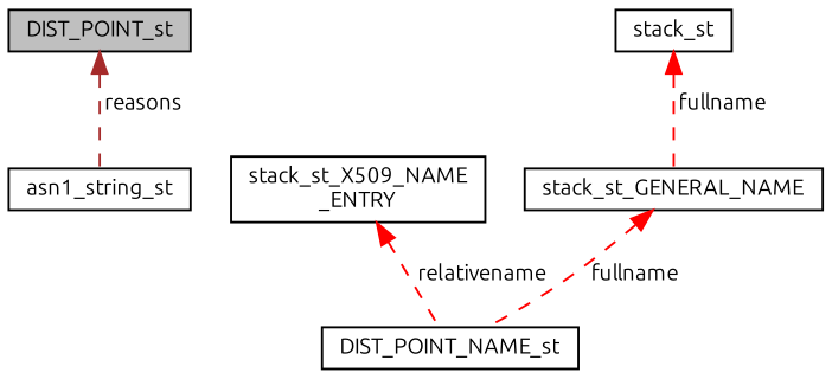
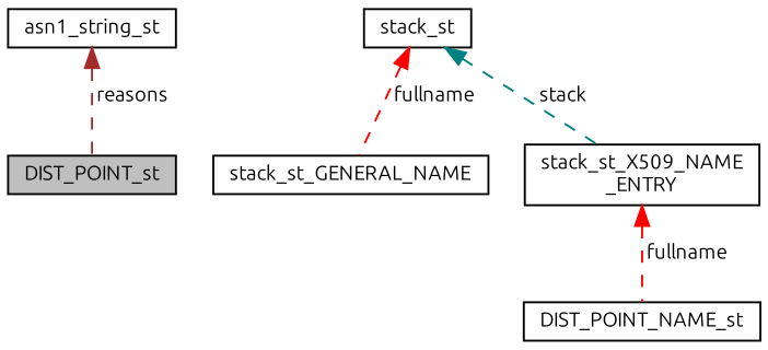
  digraph {
    fontname=Ubuntu
    node [color=black fillcolor=white fontname=Ubuntu fontsize=10 shape=record style=filled]
    edge [color=red dir=back fontname=Ubuntu fontsize=10 labelfontname=Helvetica labelfontsize=10 style=dashed]
    n1 [fillcolor=grey75 fontcolor=black height=0.2 label=DIST_POINT_st width=0.4]
    n2 [height=0.2 label=asn1_string_st width=0.4]
    n3 [height=0.2 label=stack_st_GENERAL_NAME width=0.4]
    n4 [height=0.2 label=DIST_POINT_NAME_st width=0.4]
    n5 [height=0.2 label=stack_st width=0.4]
    n6 [height=0.2 label="stack_st_X509_NAME\l_ENTRY" width=0.4]
-   n1 -> n2 [color=brown label=" reasons"]
-   n3 -> n4 [label=" fullname"]
+   n2 -> n1 [color=brown label=" reasons"]
    n5 -> n3 [label=" fullname"]
-   n6 -> n4 [label=" relativename"]
+   n5 -> n6 [color=teal label=" stack"]
+   n6 -> n4 [label=" fullname"]
  }
